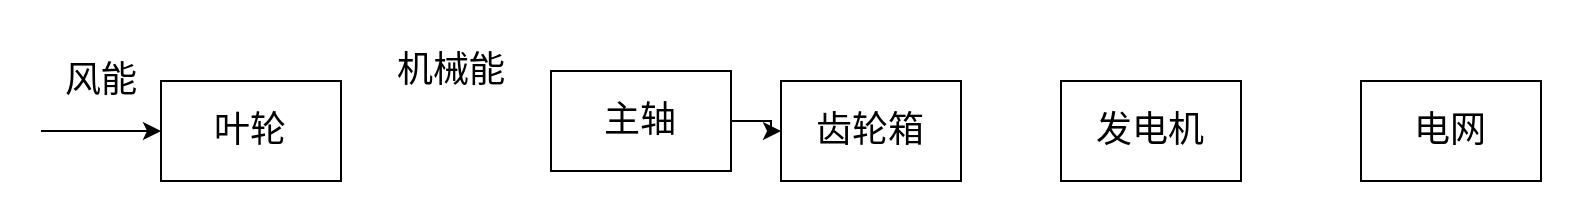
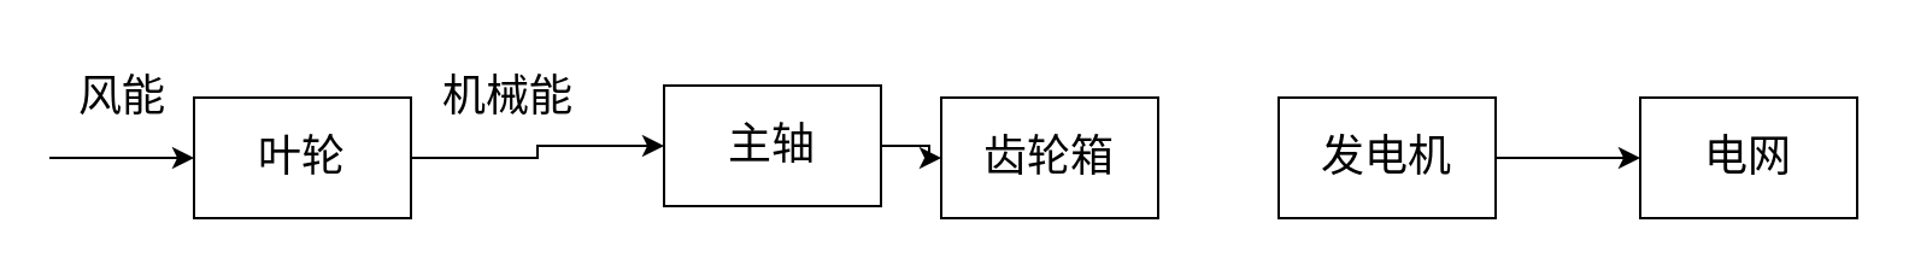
  <mxCell id="0" />
  <mxCell id="1" parent="0" />
+ <mxCell id="2" style="edgeStyle=orthogonalEdgeStyle;rounded=0;orthogonalLoop=1;jettySize=auto;html=1;entryX=0;entryY=0.5;entryDx=0;entryDy=0;" edge="1" parent="1" source="3" target="5"><mxGeometry relative="1" as="geometry" /></mxCell>
  <mxCell id="3" value="&lt;font face=&quot;SimSun&quot; style=&quot;font-size: 18px;&quot;&gt;叶轮&lt;/font&gt;" style="rounded=0;whiteSpace=wrap;html=1;" vertex="1" parent="1"><mxGeometry x="80" y="40" width="90" height="50" as="geometry" /></mxCell>
  <mxCell id="4" style="edgeStyle=orthogonalEdgeStyle;rounded=0;orthogonalLoop=1;jettySize=auto;html=1;entryX=0;entryY=0.5;entryDx=0;entryDy=0;" edge="1" parent="1" source="5" target="6"><mxGeometry relative="1" as="geometry" /></mxCell>
  <mxCell id="5" value="&lt;font face=&quot;SimSun&quot;&gt;&lt;span style=&quot;font-size: 18px;&quot;&gt;主轴&lt;/span&gt;&lt;/font&gt;" style="rounded=0;whiteSpace=wrap;html=1;" vertex="1" parent="1"><mxGeometry x="275" y="35" width="90" height="50" as="geometry" /></mxCell>
  <mxCell id="6" value="&lt;font face=&quot;SimSun&quot;&gt;&lt;span style=&quot;font-size: 18px;&quot;&gt;齿轮箱&lt;/span&gt;&lt;/font&gt;" style="rounded=0;whiteSpace=wrap;html=1;" vertex="1" parent="1"><mxGeometry x="390" y="40" width="90" height="50" as="geometry" /></mxCell>
+ <mxCell id="7" style="edgeStyle=orthogonalEdgeStyle;rounded=0;orthogonalLoop=1;jettySize=auto;html=1;entryX=0;entryY=0.5;entryDx=0;entryDy=0;" edge="1" parent="1" source="8" target="9"><mxGeometry relative="1" as="geometry" /></mxCell>
  <mxCell id="8" value="&lt;font face=&quot;SimSun&quot;&gt;&lt;span style=&quot;font-size: 18px;&quot;&gt;发电机&lt;/span&gt;&lt;/font&gt;" style="rounded=0;whiteSpace=wrap;html=1;" vertex="1" parent="1"><mxGeometry x="530" y="40" width="90" height="50" as="geometry" /></mxCell>
  <mxCell id="9" value="&lt;font face=&quot;SimSun&quot;&gt;&lt;span style=&quot;font-size: 18px;&quot;&gt;电网&lt;/span&gt;&lt;/font&gt;" style="rounded=0;whiteSpace=wrap;html=1;" vertex="1" parent="1"><mxGeometry x="680" y="40" width="90" height="50" as="geometry" /></mxCell>
- <mxCell id="10" value="&lt;font style=&quot;font-size: 18px;&quot;&gt;机械能&lt;/font&gt;" style="text;html=1;align=center;verticalAlign=middle;resizable=0;points=[];autosize=1;strokeColor=none;fillColor=none;" vertex="1" parent="1"><mxGeometry x="185" y="15" width="80" height="40" as="geometry" /></mxCell>
+ <mxCell id="10" value="&lt;font style=&quot;font-size: 18px;&quot;&gt;机械能&lt;/font&gt;" style="text;html=1;align=center;verticalAlign=middle;resizable=0;points=[];autosize=1;strokeColor=none;fillColor=none;" vertex="1" parent="1"><mxGeometry x="170" y="20" width="80" height="40" as="geometry" /></mxCell>
  <mxCell id="11" style="edgeStyle=orthogonalEdgeStyle;rounded=0;orthogonalLoop=1;jettySize=auto;html=1;entryX=0;entryY=0.5;entryDx=0;entryDy=0;" edge="1" parent="1"><mxGeometry relative="1" as="geometry"><mxPoint x="20" y="65" as="sourcePoint" /><mxPoint x="80" y="65" as="targetPoint" /></mxGeometry></mxCell>
  <mxCell id="12" value="&lt;font style=&quot;font-size: 18px;&quot;&gt;风能&lt;/font&gt;" style="text;html=1;align=center;verticalAlign=middle;resizable=0;points=[];autosize=1;strokeColor=none;fillColor=none;" vertex="1" parent="1"><mxGeometry x="20" y="20" width="60" height="40" as="geometry" /></mxCell>
